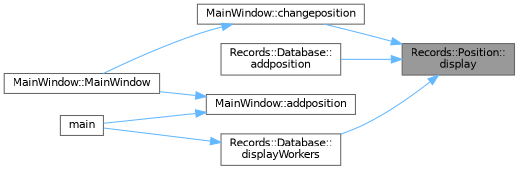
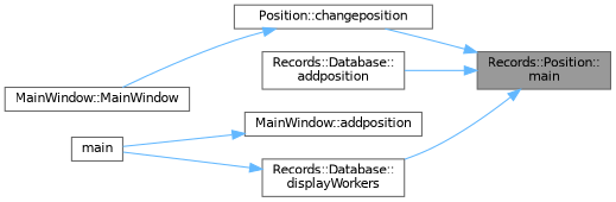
  digraph {
    rankdir=RL
    node [color=grey40 fillcolor=white fontname=Helvetica fontsize=10 shape=box style=filled]
    edge [color=steelblue1 dir=back fontname=Helvetica fontsize=10 labelfontname=Helvetica labelfontsize=10 style=solid]
-   n1 [color=gray40 fillcolor=grey60 fontcolor=black height=0.2 label="Records::Position::\ldisplay" width=0.4]
-   n2 [height=0.2 label="MainWindow::changeposition" width=0.4]
+   n1 [color=gray40 fillcolor=grey60 fontcolor=black height=0.2 label="Records::Position::\lmain" width=0.4]
+   n2 [height=0.2 label="Position::changeposition" width=0.4]
    n3 [height=0.2 label="Records::Database::\laddposition" width=0.4]
    n4 [height=0.2 label="Records::Database::\ldisplayWorkers" width=0.4]
    n5 [height=0.2 label="MainWindow::addposition" width=0.4]
    n6 [height=0.2 label=main width=0.4]
    n7 [height=0.2 label="MainWindow::MainWindow" width=0.4]
    n1 -> n2
    n1 -> n3
    n1 -> n4
    n2 -> n7
    n4 -> n6
    n5 -> n6
-   n5 -> n7
  }
